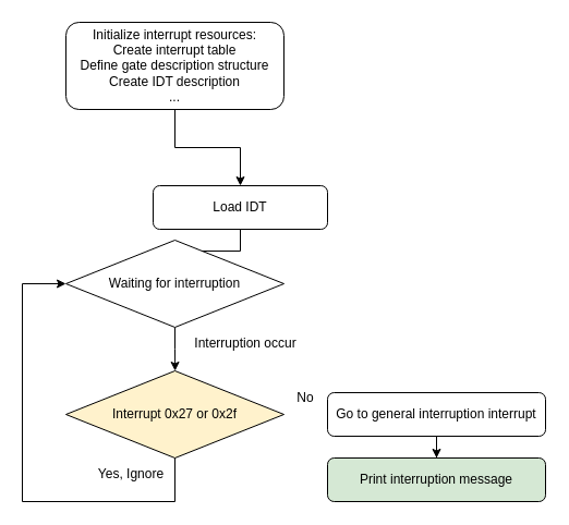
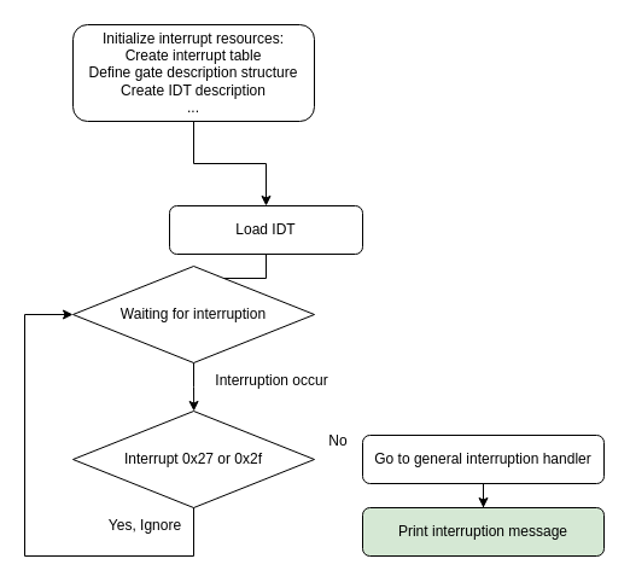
  <mxCell id="0" />
  <mxCell id="1" parent="0" />
  <mxCell id="2" style="edgeStyle=orthogonalEdgeStyle;rounded=0;orthogonalLoop=1;jettySize=auto;html=1;exitX=0.5;exitY=1;exitDx=0;exitDy=0;entryX=0.5;entryY=0;entryDx=0;entryDy=0;" edge="1" parent="1" source="3" target="5"><mxGeometry relative="1" as="geometry" /></mxCell>
  <mxCell id="3" value="Initialize interrupt resources:&lt;div&gt;Create interrupt table&lt;/div&gt;&lt;div&gt;Define gate description structure&lt;/div&gt;&lt;div&gt;Create IDT description&lt;br&gt;&lt;/div&gt;&lt;div&gt;...&lt;/div&gt;" style="rounded=1;whiteSpace=wrap;html=1;fontSize=12;glass=0;strokeWidth=1;shadow=0;" parent="1" vertex="1"><mxGeometry x="60" y="20" width="200" height="80" as="geometry" /></mxCell>
  <mxCell id="4" value="" style="edgeStyle=orthogonalEdgeStyle;rounded=0;orthogonalLoop=1;jettySize=auto;html=1;" edge="1" parent="1" source="5" target="7"><mxGeometry relative="1" as="geometry" /></mxCell>
  <mxCell id="5" value="Load IDT" style="rounded=1;whiteSpace=wrap;html=1;fontSize=12;glass=0;strokeWidth=1;shadow=0;" vertex="1" parent="1"><mxGeometry x="140" y="170" width="160" height="40" as="geometry" /></mxCell>
  <mxCell id="6" style="edgeStyle=orthogonalEdgeStyle;rounded=0;orthogonalLoop=1;jettySize=auto;html=1;exitX=0.5;exitY=1;exitDx=0;exitDy=0;" edge="1" parent="1" source="7"><mxGeometry relative="1" as="geometry"><mxPoint x="160.148" y="340" as="targetPoint" /></mxGeometry></mxCell>
  <mxCell id="7" value="Waiting for interruption" style="rhombus;whiteSpace=wrap;html=1;" vertex="1" parent="1"><mxGeometry x="60" y="220" width="200" height="80" as="geometry" /></mxCell>
  <mxCell id="8" style="edgeStyle=orthogonalEdgeStyle;rounded=0;orthogonalLoop=1;jettySize=auto;html=1;entryX=0.5;entryY=0;entryDx=0;entryDy=0;" edge="1" parent="1" source="9" target="11"><mxGeometry relative="1" as="geometry" /></mxCell>
- <mxCell id="9" value="Go to general interruption interrupt" style="rounded=1;whiteSpace=wrap;html=1;" vertex="1" parent="1"><mxGeometry x="300" y="360" width="200" height="40" as="geometry" /></mxCell>
+ <mxCell id="9" value="Go to general interruption handler" style="rounded=1;whiteSpace=wrap;html=1;" vertex="1" parent="1"><mxGeometry x="300" y="360" width="200" height="40" as="geometry" /></mxCell>
  <mxCell id="10" value="Interruption occur" style="text;html=1;align=center;verticalAlign=middle;whiteSpace=wrap;rounded=0;" vertex="1" parent="1"><mxGeometry x="170" y="300" width="110" height="30" as="geometry" /></mxCell>
  <mxCell id="11" value="Print interruption message" style="rounded=1;whiteSpace=wrap;html=1;fillColor=#d5e8d4;" vertex="1" parent="1"><mxGeometry x="300" y="420" width="200" height="40" as="geometry" /></mxCell>
- <mxCell id="12" value="Interrupt 0x27 or 0x2f" style="rhombus;whiteSpace=wrap;html=1;fillColor=#fff2cc;" vertex="1" parent="1"><mxGeometry x="60" y="340" width="200" height="80" as="geometry" /></mxCell>
+ <mxCell id="12" value="Interrupt 0x27 or 0x2f" style="rhombus;whiteSpace=wrap;html=1;" vertex="1" parent="1"><mxGeometry x="60" y="340" width="200" height="80" as="geometry" /></mxCell>
  <mxCell id="13" value="" style="endArrow=none;html=1;rounded=0;" edge="1" parent="1"><mxGeometry width="50" height="50" relative="1" as="geometry"><mxPoint x="160" y="460" as="sourcePoint" /><mxPoint x="160" y="420" as="targetPoint" /></mxGeometry></mxCell>
  <mxCell id="14" value="" style="endArrow=none;html=1;rounded=0;" edge="1" parent="1"><mxGeometry width="50" height="50" relative="1" as="geometry"><mxPoint x="20" y="460" as="sourcePoint" /><mxPoint x="160" y="460" as="targetPoint" /></mxGeometry></mxCell>
  <mxCell id="15" value="" style="endArrow=classic;html=1;rounded=0;entryX=0;entryY=0.5;entryDx=0;entryDy=0;" edge="1" parent="1" target="7"><mxGeometry width="50" height="50" relative="1" as="geometry"><mxPoint x="20" y="460" as="sourcePoint" /><mxPoint x="20" y="260" as="targetPoint" /><Array as="points"><mxPoint x="20" y="260" /></Array></mxGeometry></mxCell>
  <mxCell id="16" value="Yes,&amp;nbsp;&lt;span style=&quot;background-color: initial;&quot;&gt;Ignore&lt;/span&gt;" style="text;html=1;align=center;verticalAlign=middle;whiteSpace=wrap;rounded=0;" vertex="1" parent="1"><mxGeometry x="90" y="420" width="60" height="30" as="geometry" /></mxCell>
  <mxCell id="17" value="No" style="text;html=1;align=center;verticalAlign=middle;whiteSpace=wrap;rounded=0;" vertex="1" parent="1"><mxGeometry x="250" y="350" width="60" height="30" as="geometry" /></mxCell>
